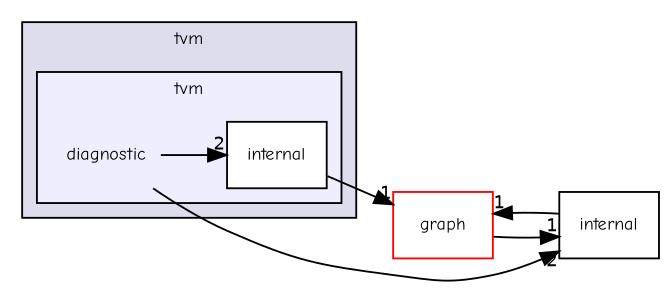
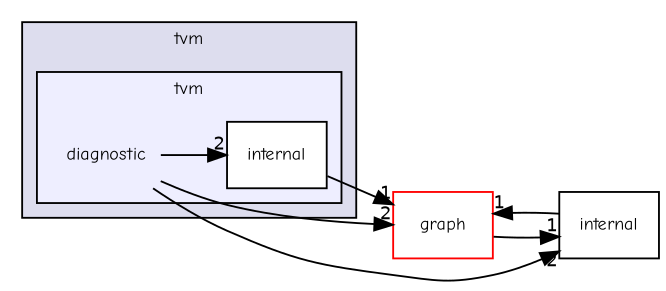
  digraph {
    compound=true
    rankdir=LR
    fontname="Comic Neue"
    node [fontname="Comic Neue" fontsize=10 shape=box]
    edge [headlabel=2 labeldistance=1.5 labelfontname=Helvetica labelfontsize=10 fontname="Comic Neue"]
    n1 [label=diagnostic shape=plaintext]
    n2 [color=black fillcolor=white label=internal style=filled]
    n3 [color=red fillcolor=white label="graph" style=filled]
    n4 [label=internal]
    subgraph cluster_1 {
      bgcolor="#ddddee"
      fontsize=10
      label=tvm
      pencolor=black
      subgraph cluster_2 {
        bgcolor="#eeeeff"
        fontsize=10
        pencolor=black
        n1
        n2
      }
    }
    n1 -> n2
+   n1 -> n3
    n1 -> n4
    n2 -> n3 [headlabel=1]
    n3 -> n4 [headlabel=1]
    n4 -> n3 [headlabel=1]
  }
